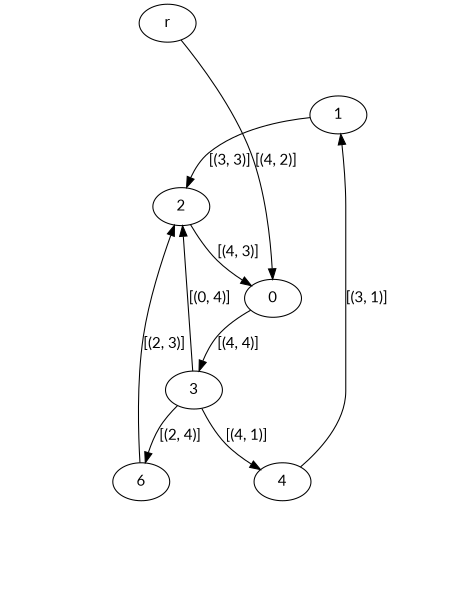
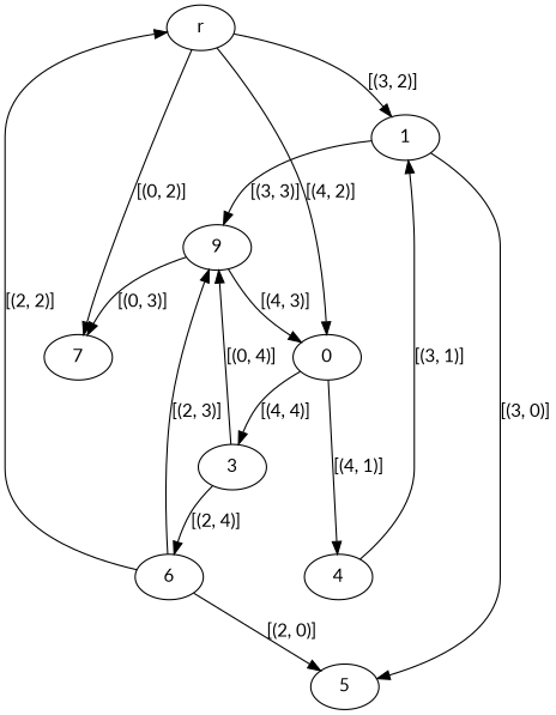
  digraph {
    fontname=Lato
    node [fontname=Lato]
    edge [fontname=Lato]
    n1 [label=r]
    n2 [label=1]
    n3 [label=0]
-   n5 [label=2]
+   7
+   n5 [label=9]
+   5
    n7 [label=3]
    n8 [label=4]
    n9 [label=6]
+   n1 -> n2 [label="[(3, 2)]"]
    n1 -> n3 [label="[(4, 2)]"]
+   n1 -> 7 [label="[(0, 2)]"]
    n2 -> n5 [label="[(3, 3)]"]
+   n2 -> 5 [label="[(3, 0)]"]
    n3 -> n7 [label="[(4, 4)]"]
-   n7 -> n8 [label="[(4, 1)]"]
+   n3 -> n8 [label="[(4, 1)]"]
    n5 -> n3 [label="[(4, 3)]"]
+   n5 -> 7 [label="[(0, 3)]"]
    n7 -> n5 [label="[(0, 4)]"]
    n7 -> n9 [label="[(2, 4)]"]
    n8 -> n2 [label="[(3, 1)]"]
+   n9 -> n1 [label="[(2, 2)]"]
    n9 -> n5 [label="[(2, 3)]"]
+   n9 -> 5 [label="[(2, 0)]"]
  }
